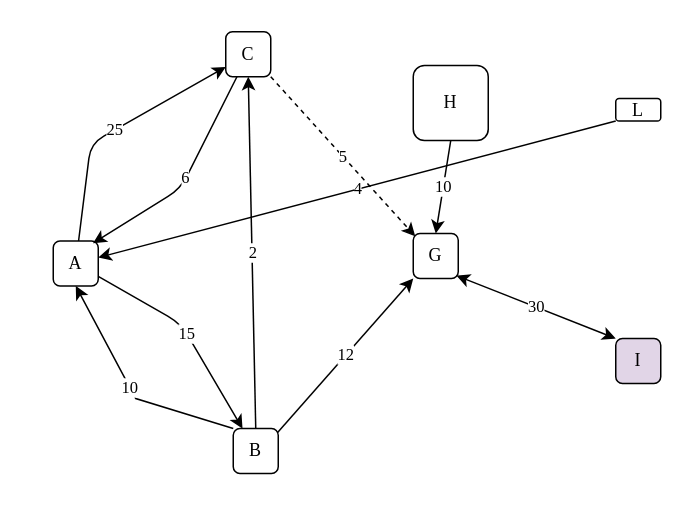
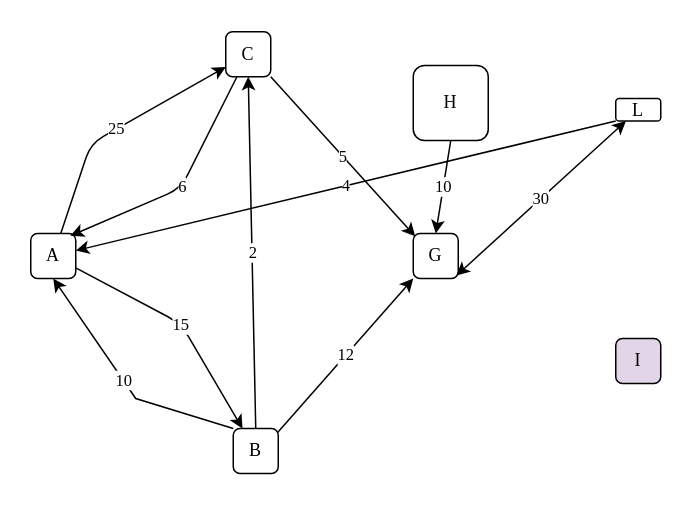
  <mxCell id="0" />
  <mxCell id="1" parent="0" />
- <mxCell id="2" value="A" style="rounded=1;whiteSpace=wrap;html=1;fontFamily=Alegreya;fontSource=https%3A%2F%2Ffonts.googleapis.com%2Fcss%3Ffamily%3DAlegreya;" parent="1" vertex="1"><mxGeometry x="35" y="160" width="30" height="30" as="geometry" /></mxCell>
+ <mxCell id="2" value="A" style="rounded=1;whiteSpace=wrap;html=1;fontFamily=Alegreya;fontSource=https%3A%2F%2Ffonts.googleapis.com%2Fcss%3Ffamily%3DAlegreya;" parent="1" vertex="1"><mxGeometry x="20" y="155" width="30" height="30" as="geometry" /></mxCell>
  <mxCell id="3" value="B" style="rounded=1;whiteSpace=wrap;html=1;fontFamily=Alegreya;fontSource=https%3A%2F%2Ffonts.googleapis.com%2Fcss%3Ffamily%3DAlegreya;" parent="1" vertex="1"><mxGeometry x="155" y="285" width="30" height="30" as="geometry" /></mxCell>
  <mxCell id="4" value="C" style="rounded=1;whiteSpace=wrap;html=1;fontFamily=Alegreya;fontSource=https%3A%2F%2Ffonts.googleapis.com%2Fcss%3Ffamily%3DAlegreya;" parent="1" vertex="1"><mxGeometry x="150" y="20.5" width="30" height="30" as="geometry" /></mxCell>
  <mxCell id="5" value="G" style="rounded=1;whiteSpace=wrap;html=1;fontFamily=Alegreya;fontSource=https%3A%2F%2Ffonts.googleapis.com%2Fcss%3Ffamily%3DAlegreya;" parent="1" vertex="1"><mxGeometry x="275" y="155" width="30" height="30" as="geometry" /></mxCell>
  <mxCell id="6" value="H" style="rounded=1;whiteSpace=wrap;html=1;fontFamily=Alegreya;fontSource=https%3A%2F%2Ffonts.googleapis.com%2Fcss%3Ffamily%3DAlegreya;" parent="1" vertex="1"><mxGeometry x="275" y="43" width="50" height="50" as="geometry" /></mxCell>
  <mxCell id="7" value="I" style="rounded=1;whiteSpace=wrap;html=1;fontFamily=Alegreya;fontSource=https%3A%2F%2Ffonts.googleapis.com%2Fcss%3Ffamily%3DAlegreya;fillColor=#e1d5e7;" parent="1" vertex="1"><mxGeometry x="410" y="225" width="30" height="30" as="geometry" /></mxCell>
  <mxCell id="8" value="L" style="rounded=1;whiteSpace=wrap;html=1;aspect=fixed;fontFamily=Alegreya;fontSource=https%3A%2F%2Ffonts.googleapis.com%2Fcss%3Ffamily%3DAlegreya;" parent="1" vertex="1"><mxGeometry x="410" y="65" width="30" height="15" as="geometry" /></mxCell>
  <mxCell id="9" value="6" style="endArrow=classic;startArrow=none;html=1;rounded=1;entryX=0.883;entryY=0.05;entryDx=0;entryDy=0;startFill=0;entryPerimeter=0;fontFamily=Alegreya;fontSource=https%3A%2F%2Ffonts.googleapis.com%2Fcss%3Ffamily%3DAlegreya;" parent="1" source="4" target="2" edge="1"><mxGeometry width="50" height="50" relative="1" as="geometry"><mxPoint x="500" y="195" as="sourcePoint" /><mxPoint x="550" y="145" as="targetPoint" /><Array as="points"><mxPoint x="120" y="125" /></Array></mxGeometry></mxCell>
  <mxCell id="10" value="2" style="endArrow=classic;html=1;rounded=0;entryX=0.5;entryY=1;entryDx=0;entryDy=0;exitX=0.5;exitY=0;exitDx=0;exitDy=0;fontFamily=Alegreya;fontSource=https%3A%2F%2Ffonts.googleapis.com%2Fcss%3Ffamily%3DAlegreya;" parent="1" source="3" target="4" edge="1"><mxGeometry width="50" height="50" relative="1" as="geometry"><mxPoint x="130" y="265" as="sourcePoint" /><mxPoint x="180" y="215" as="targetPoint" /></mxGeometry></mxCell>
  <mxCell id="11" value="12" style="endArrow=classic;html=1;rounded=0;exitX=0.981;exitY=0.097;exitDx=0;exitDy=0;exitPerimeter=0;entryX=0;entryY=1;entryDx=0;entryDy=0;fontFamily=Alegreya;fontSource=https%3A%2F%2Ffonts.googleapis.com%2Fcss%3Ffamily%3DAlegreya;" parent="1" source="3" target="5" edge="1"><mxGeometry width="50" height="50" relative="1" as="geometry"><mxPoint x="240" y="315" as="sourcePoint" /><mxPoint x="290" y="265" as="targetPoint" /></mxGeometry></mxCell>
- <mxCell id="12" value="5" style="endArrow=classic;html=1;rounded=0;entryX=0.044;entryY=0.063;entryDx=0;entryDy=0;entryPerimeter=0;exitX=1;exitY=1;exitDx=0;exitDy=0;fontFamily=Alegreya;fontSource=https%3A%2F%2Ffonts.googleapis.com%2Fcss%3Ffamily%3DAlegreya;dashed=1;" parent="1" source="4" target="5" edge="1"><mxGeometry width="50" height="50" relative="1" as="geometry"><mxPoint x="240" y="155" as="sourcePoint" /><mxPoint x="290" y="105" as="targetPoint" /></mxGeometry></mxCell>
+ <mxCell id="12" value="5" style="endArrow=classic;html=1;rounded=0;entryX=0.044;entryY=0.063;entryDx=0;entryDy=0;entryPerimeter=0;exitX=1;exitY=1;exitDx=0;exitDy=0;fontFamily=Alegreya;fontSource=https%3A%2F%2Ffonts.googleapis.com%2Fcss%3Ffamily%3DAlegreya;" parent="1" source="4" target="5" edge="1"><mxGeometry width="50" height="50" relative="1" as="geometry"><mxPoint x="240" y="155" as="sourcePoint" /><mxPoint x="290" y="105" as="targetPoint" /></mxGeometry></mxCell>
  <mxCell id="13" value="10" style="endArrow=classic;html=1;rounded=0;exitX=0.5;exitY=1;exitDx=0;exitDy=0;entryX=0.5;entryY=0;entryDx=0;entryDy=0;fontFamily=Alegreya;fontSource=https%3A%2F%2Ffonts.googleapis.com%2Fcss%3Ffamily%3DAlegreya;" parent="1" source="6" target="5" edge="1"><mxGeometry width="50" height="50" relative="1" as="geometry"><mxPoint x="480" y="175" as="sourcePoint" /><mxPoint x="530" y="125" as="targetPoint" /></mxGeometry></mxCell>
- <mxCell id="14" value="30" style="endArrow=classic;startArrow=classic;html=1;rounded=0;entryX=0;entryY=0;entryDx=0;entryDy=0;exitX=0.958;exitY=0.936;exitDx=0;exitDy=0;exitPerimeter=0;fontFamily=Alegreya;fontSource=https%3A%2F%2Ffonts.googleapis.com%2Fcss%3Ffamily%3DAlegreya;" parent="1" source="5" target="7" edge="1"><mxGeometry width="50" height="50" relative="1" as="geometry"><mxPoint x="330" y="255" as="sourcePoint" /><mxPoint x="380" y="205" as="targetPoint" /></mxGeometry></mxCell>
+ <mxCell id="14" value="30" style="endArrow=classic;startArrow=classic;html=1;rounded=0;exitX=0.958;exitY=0.936;exitDx=0;exitDy=0;exitPerimeter=0;fontFamily=Alegreya;fontSource=https%3A%2F%2Ffonts.googleapis.com%2Fcss%3Ffamily%3DAlegreya;" parent="1" source="5" target="8" edge="1"><mxGeometry width="50" height="50" relative="1" as="geometry"><mxPoint x="330" y="255" as="sourcePoint" /><mxPoint x="380" y="205" as="targetPoint" /></mxGeometry></mxCell>
  <mxCell id="15" value="4" style="endArrow=classic;html=1;rounded=0;exitX=0;exitY=1;exitDx=0;exitDy=0;fontFamily=Alegreya;fontSource=https%3A%2F%2Ffonts.googleapis.com%2Fcss%3Ffamily%3DAlegreya;" parent="1" source="8" target="2" edge="1"><mxGeometry width="50" height="50" relative="1" as="geometry"><mxPoint x="440" y="195" as="sourcePoint" /><mxPoint x="490" y="145" as="targetPoint" /></mxGeometry></mxCell>
  <mxCell id="16" value="10" style="endArrow=none;startArrow=classic;html=1;rounded=0;entryX=0;entryY=0;entryDx=0;entryDy=0;exitX=0.5;exitY=1;exitDx=0;exitDy=0;endFill=0;fontFamily=Alegreya;fontSource=https%3A%2F%2Ffonts.googleapis.com%2Fcss%3Ffamily%3DAlegreya;" parent="1" source="2" target="3" edge="1"><mxGeometry width="50" height="50" relative="1" as="geometry"><mxPoint x="-10" y="295" as="sourcePoint" /><mxPoint x="40" y="245" as="targetPoint" /><Array as="points"><mxPoint x="90" y="265" /></Array></mxGeometry></mxCell>
  <mxCell id="17" value="25" style="endArrow=classic;html=1;fontFamily=Alegreya;fontSource=https%3A%2F%2Ffonts.googleapis.com%2Fcss%3Ffamily%3DAlegreya;" edge="1" parent="1" source="2" target="4"><mxGeometry width="50" height="50" relative="1" as="geometry"><mxPoint x="-40" y="295" as="sourcePoint" /><mxPoint x="10" y="95" as="targetPoint" /><Array as="points"><mxPoint x="60" y="95" /></Array></mxGeometry></mxCell>
  <mxCell id="18" value="15" style="endArrow=classic;html=1;rounded=1;fontFamily=Alegreya;fontSource=https%3A%2F%2Ffonts.googleapis.com%2Fcss%3Ffamily%3DAlegreya;" edge="1" parent="1" source="2" target="3"><mxGeometry width="50" height="50" relative="1" as="geometry"><mxPoint x="180" y="305" as="sourcePoint" /><mxPoint x="230" y="255" as="targetPoint" /><Array as="points"><mxPoint x="120" y="215" /></Array></mxGeometry></mxCell>
